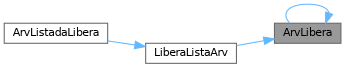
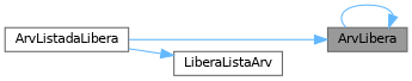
  digraph {
    rankdir=RL
    node [color=grey40 fillcolor=white fontname=Helvetica fontsize=10 shape=box style=filled]
    edge [color=steelblue1 dir=back fontname=Helvetica fontsize=10 labelfontname=Helvetica labelfontsize=10 style=solid]
    n1 [color=gray40 fillcolor=grey60 fontcolor=black height=0.2 label=ArvLibera width=0.4]
    n2 [height=0.2 label=ArvListadaLibera width=0.4]
    n3 [height=0.2 label=LiberaListaArv width=0.4]
    n1 -> n1
-   n1 -> n3
+   n1 -> n2
    n3 -> n2
  }
